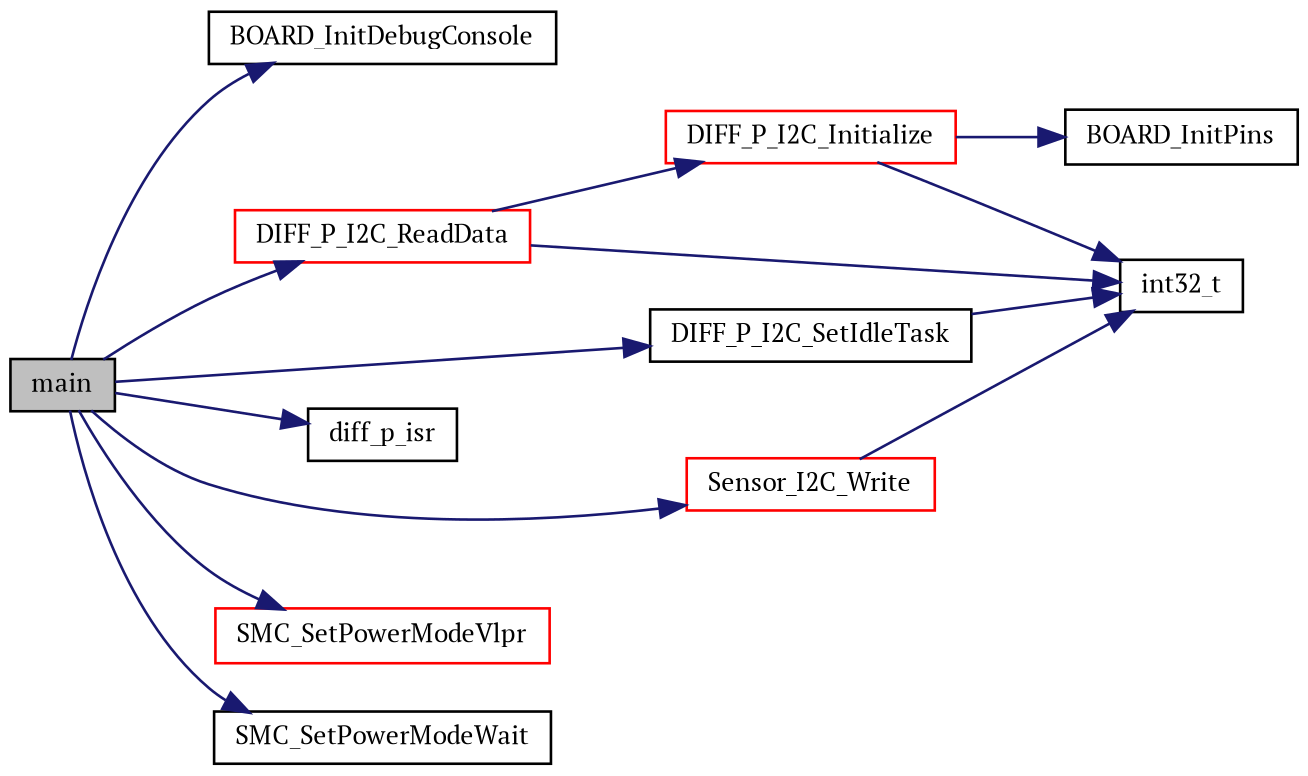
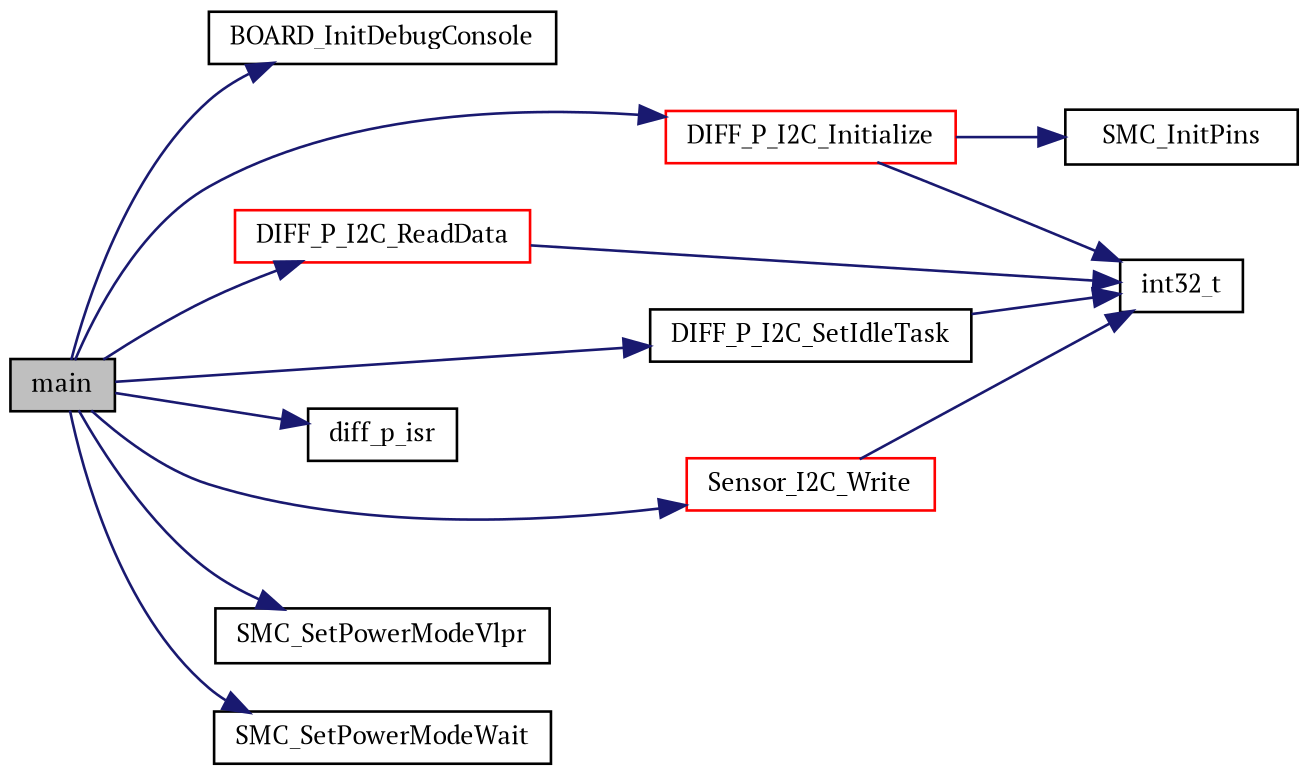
  digraph {
    fontname="PT Serif"
    rankdir=LR
    node [color=black fillcolor=white fontname="PT Serif" fontsize=10 shape=record style=filled]
    edge [color=midnightblue fontname="PT Serif" fontsize=10 labelfontname=Helvetica labelfontsize=10 style=solid]
    n1 [fillcolor=grey75 fontcolor=black height=0.2 label=main width=0.4]
    n2 [height=0.2 label=BOARD_InitDebugConsole width=0.4]
    n3 [color=red height=0.2 label=DIFF_P_I2C_Initialize width=0.4]
    n4 [color=red height=0.2 label=DIFF_P_I2C_ReadData width=0.4]
    n5 [height=0.2 label=DIFF_P_I2C_SetIdleTask width=0.4]
    n6 [height=0.2 label=diff_p_isr width=0.4]
    n7 [color=red height=0.2 label=Sensor_I2C_Write width=0.4]
-   n8 [color=red height=0.2 label=SMC_SetPowerModeVlpr width=0.4]
+   n8 [height=0.2 label=SMC_SetPowerModeVlpr width=0.4]
    n9 [height=0.2 label=SMC_SetPowerModeWait width=0.4]
-   n10 [height=0.2 label=BOARD_InitPins width=0.4]
+   n10 [height=0.2 label=SMC_InitPins width=0.4]
    n11 [height=0.2 label=int32_t width=0.4]
    n1 -> n2
-   n4 -> n3
+   n1 -> n3
    n1 -> n4
    n1 -> n5
    n1 -> n6
    n1 -> n7
    n1 -> n8
    n1 -> n9
    n3 -> n10
    n3 -> n11
    n4 -> n11
    n5 -> n11
    n7 -> n11
  }
